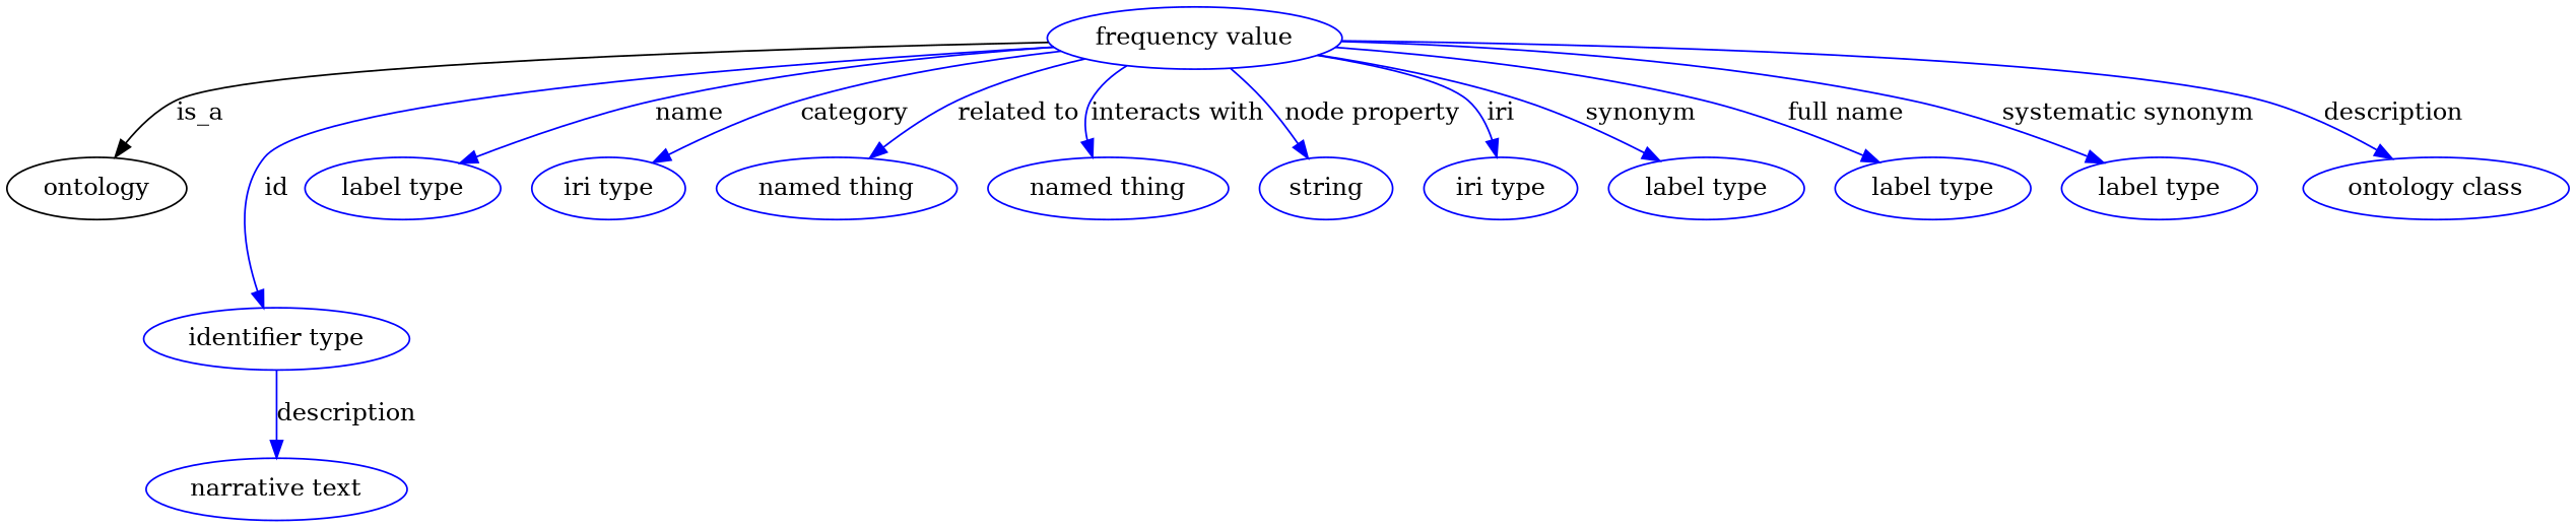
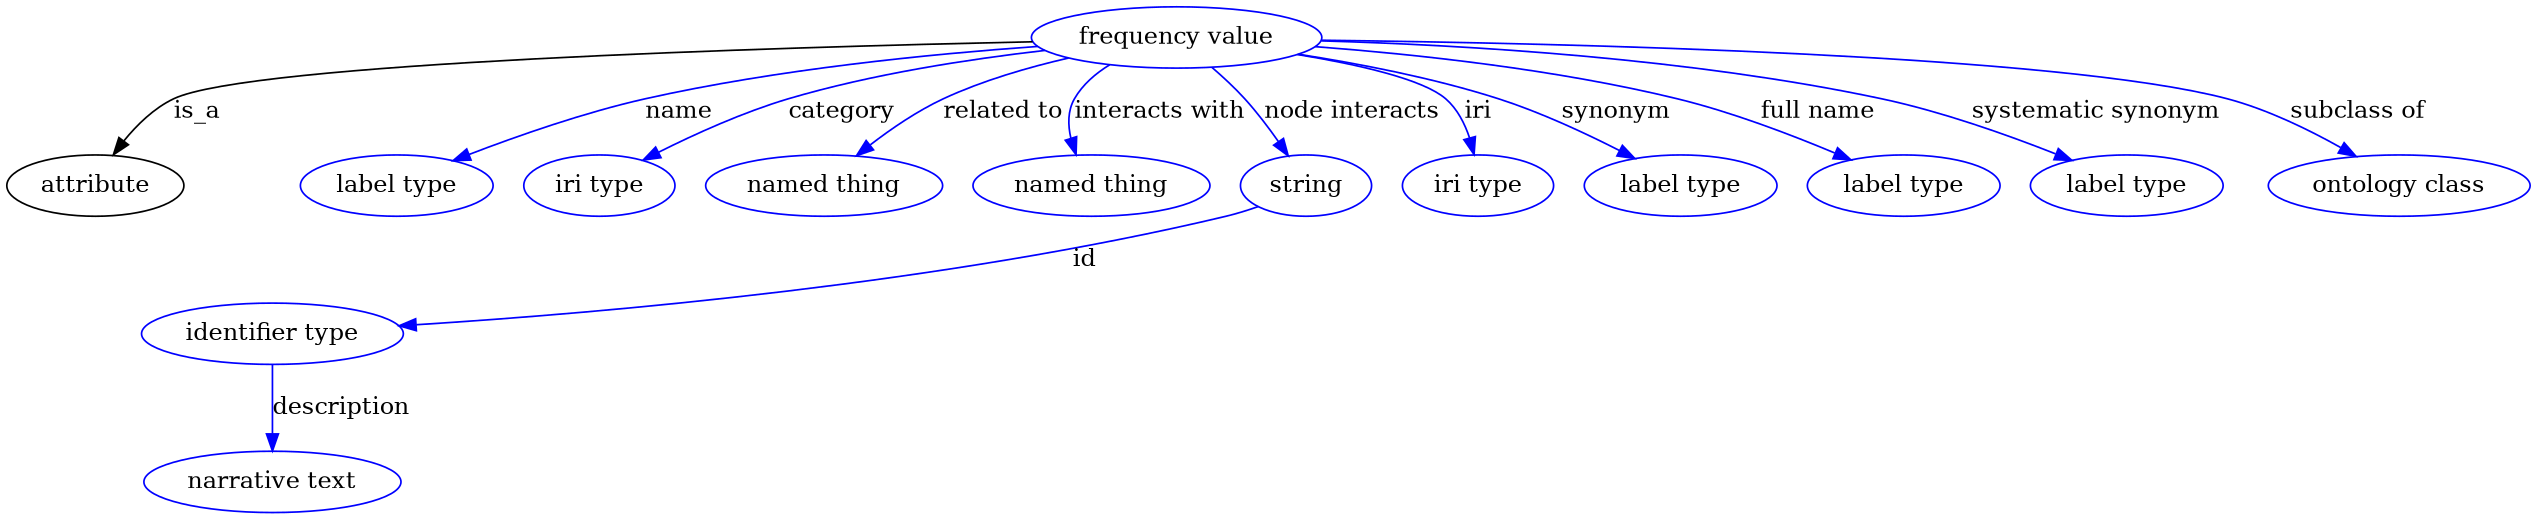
  digraph {
    node [color=blue]
    edge [color=blue style=solid]
    n1 [height=0.5 label="frequency value" width=1.8561]
-   attribute [height=0.5 width=1.0993 label=ontology color=""]
+   attribute [height=0.5 width=1.0993 color=""]
    n3 [height=0.5 label="identifier type" width=1.652]
    n4 [height=0.5 label="label type" width=1.2425]
    n5 [height=0.5 label="iri type" width=0.9834]
    n6 [height=0.5 label="named thing" width=1.5019]
    n7 [height=0.5 label="named thing" width=1.5019]
    n8 [height=0.5 label=string width=0.8403]
    n9 [height=0.5 label="iri type" width=0.9834]
    n10 [height=0.5 label="label type" width=1.2425]
    n11 [height=0.5 label="label type" width=1.2425]
    n12 [height=0.5 label="label type" width=1.2425]
    n13 [height=0.5 label="ontology class" width=1.6931]
    n14 [height=0.5 label="narrative text" width=1.5834]
    n1 -> attribute [label=is_a color="" style=""]
-   n1 -> n3 [label=id]
+   n8 -> n3 [label=id]
    n1 -> n4 [label=name]
    n1 -> n5 [label=category]
    n1 -> n6 [label="related to"]
    n1 -> n7 [label="interacts with"]
-   n1 -> n8 [label="node property"]
+   n1 -> n8 [label="node interacts"]
    n1 -> n9 [label=iri]
    n1 -> n10 [label=synonym]
    n1 -> n11 [label="full name"]
    n1 -> n12 [label="systematic synonym"]
-   n1 -> n13 [label=description]
+   n1 -> n13 [label="subclass of"]
    n3 -> n14 [label=description]
  }
